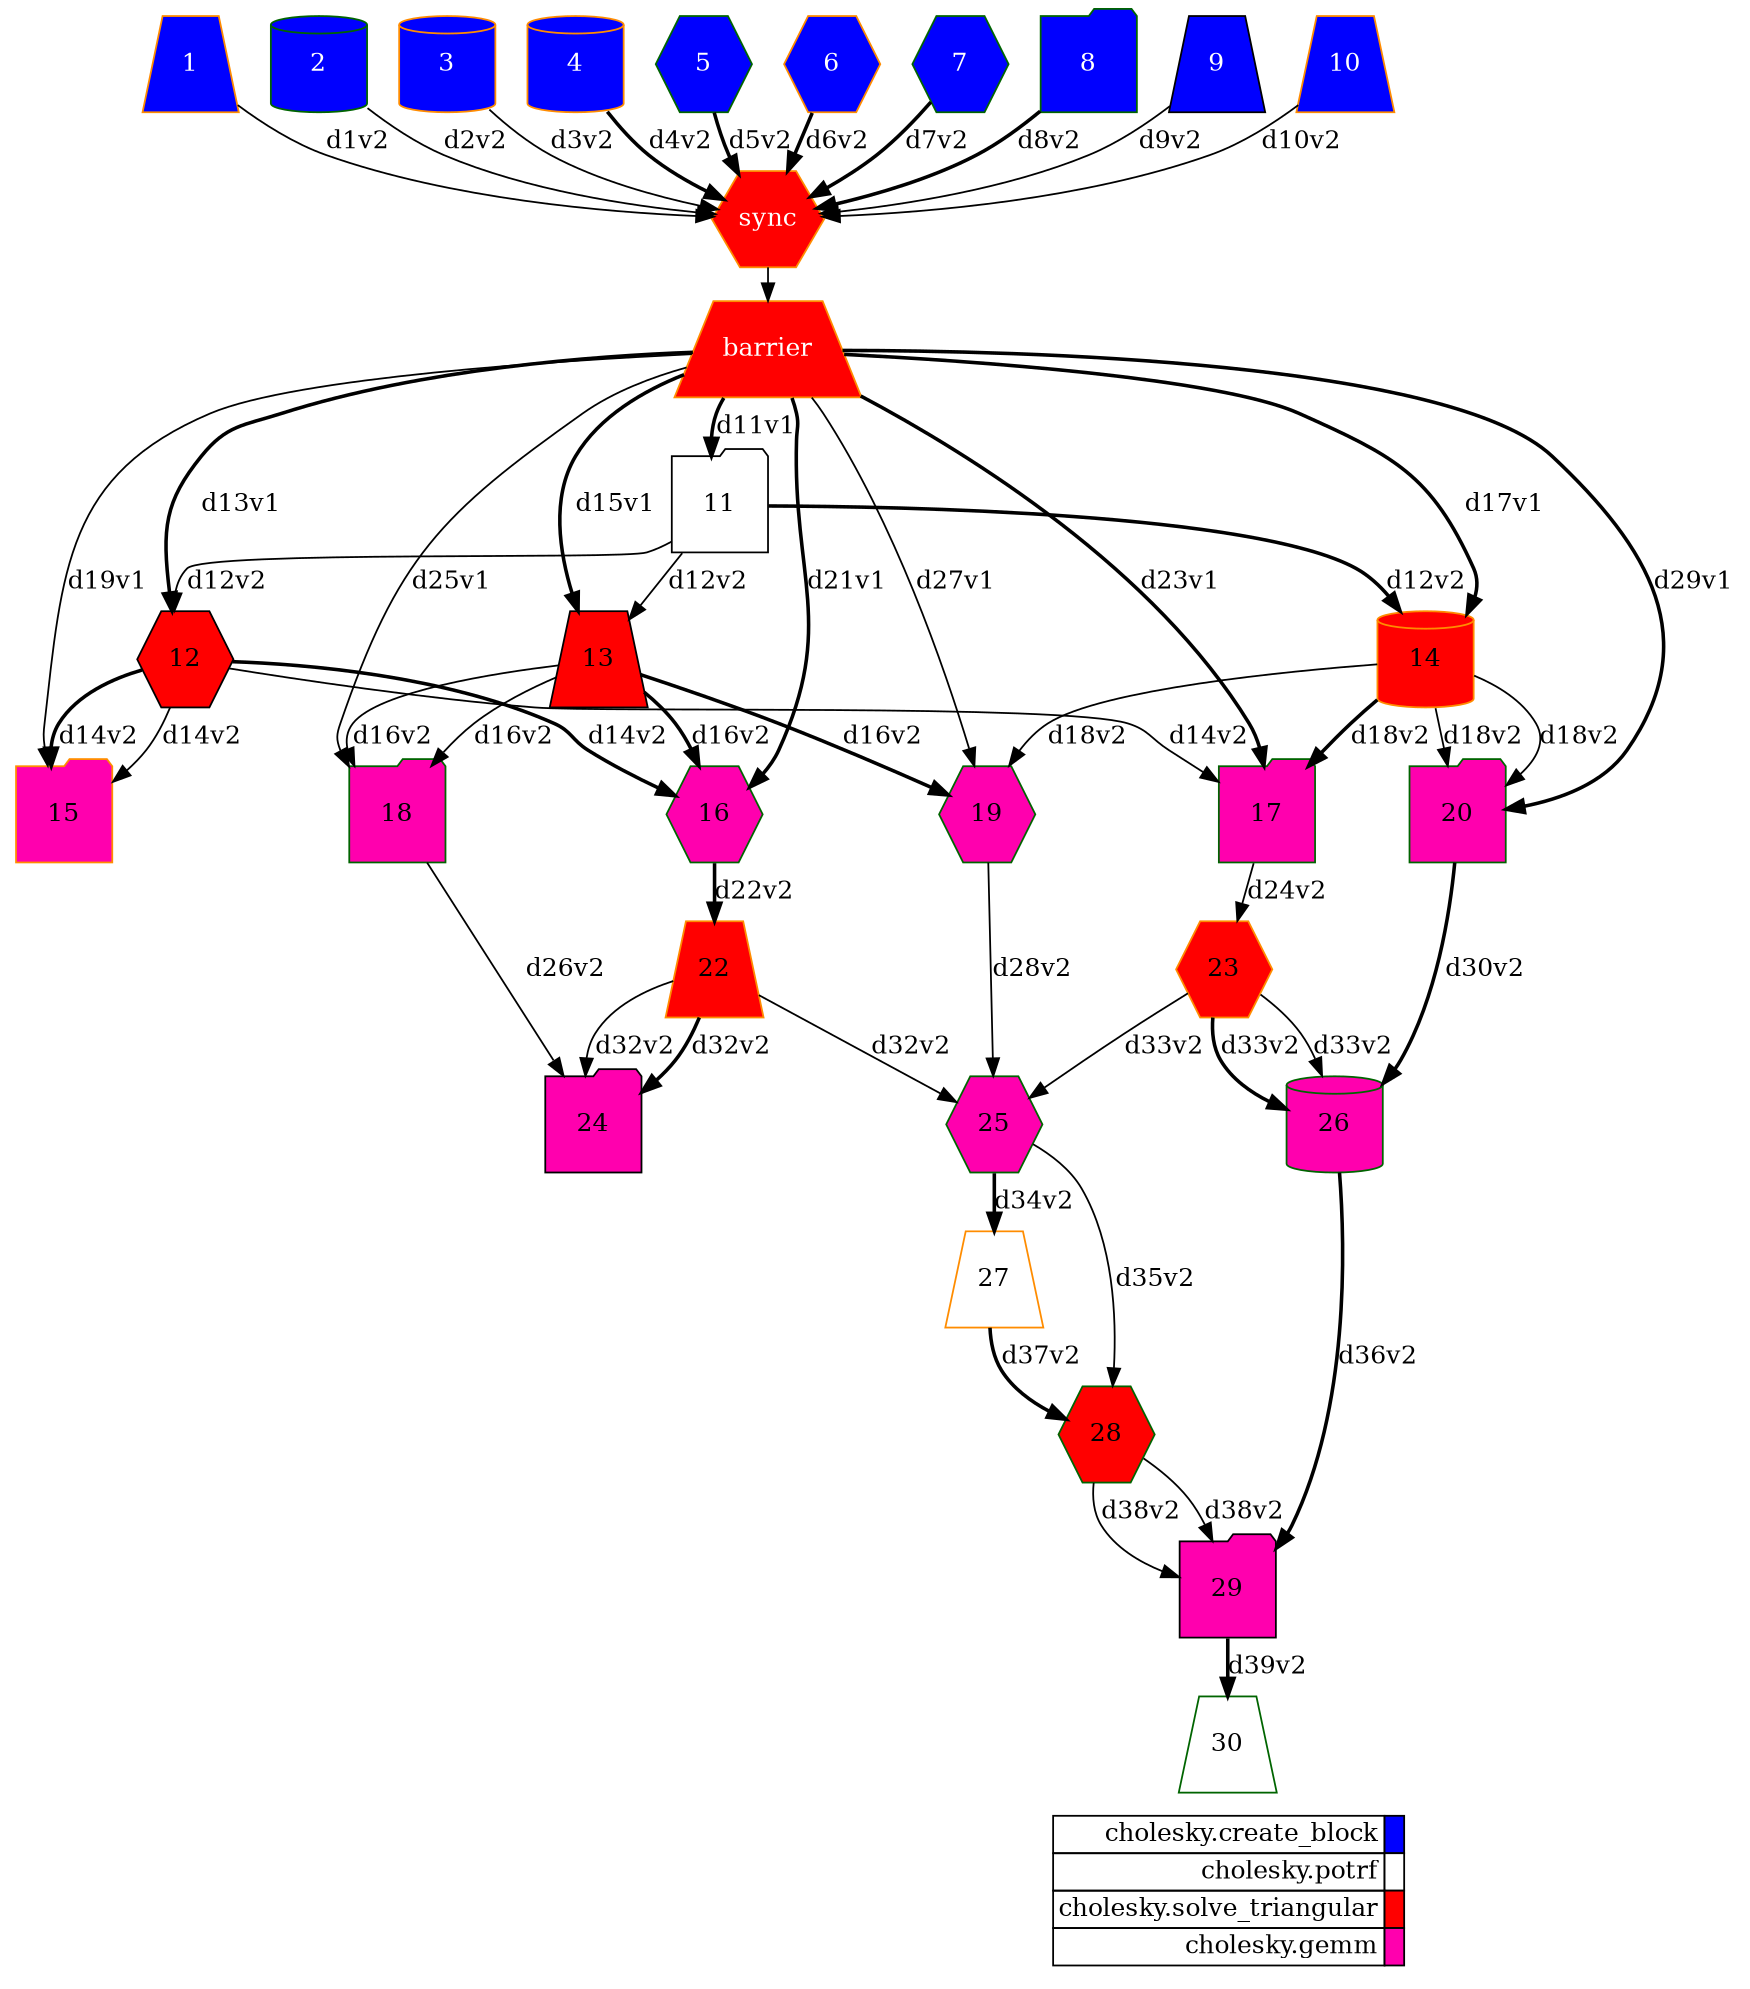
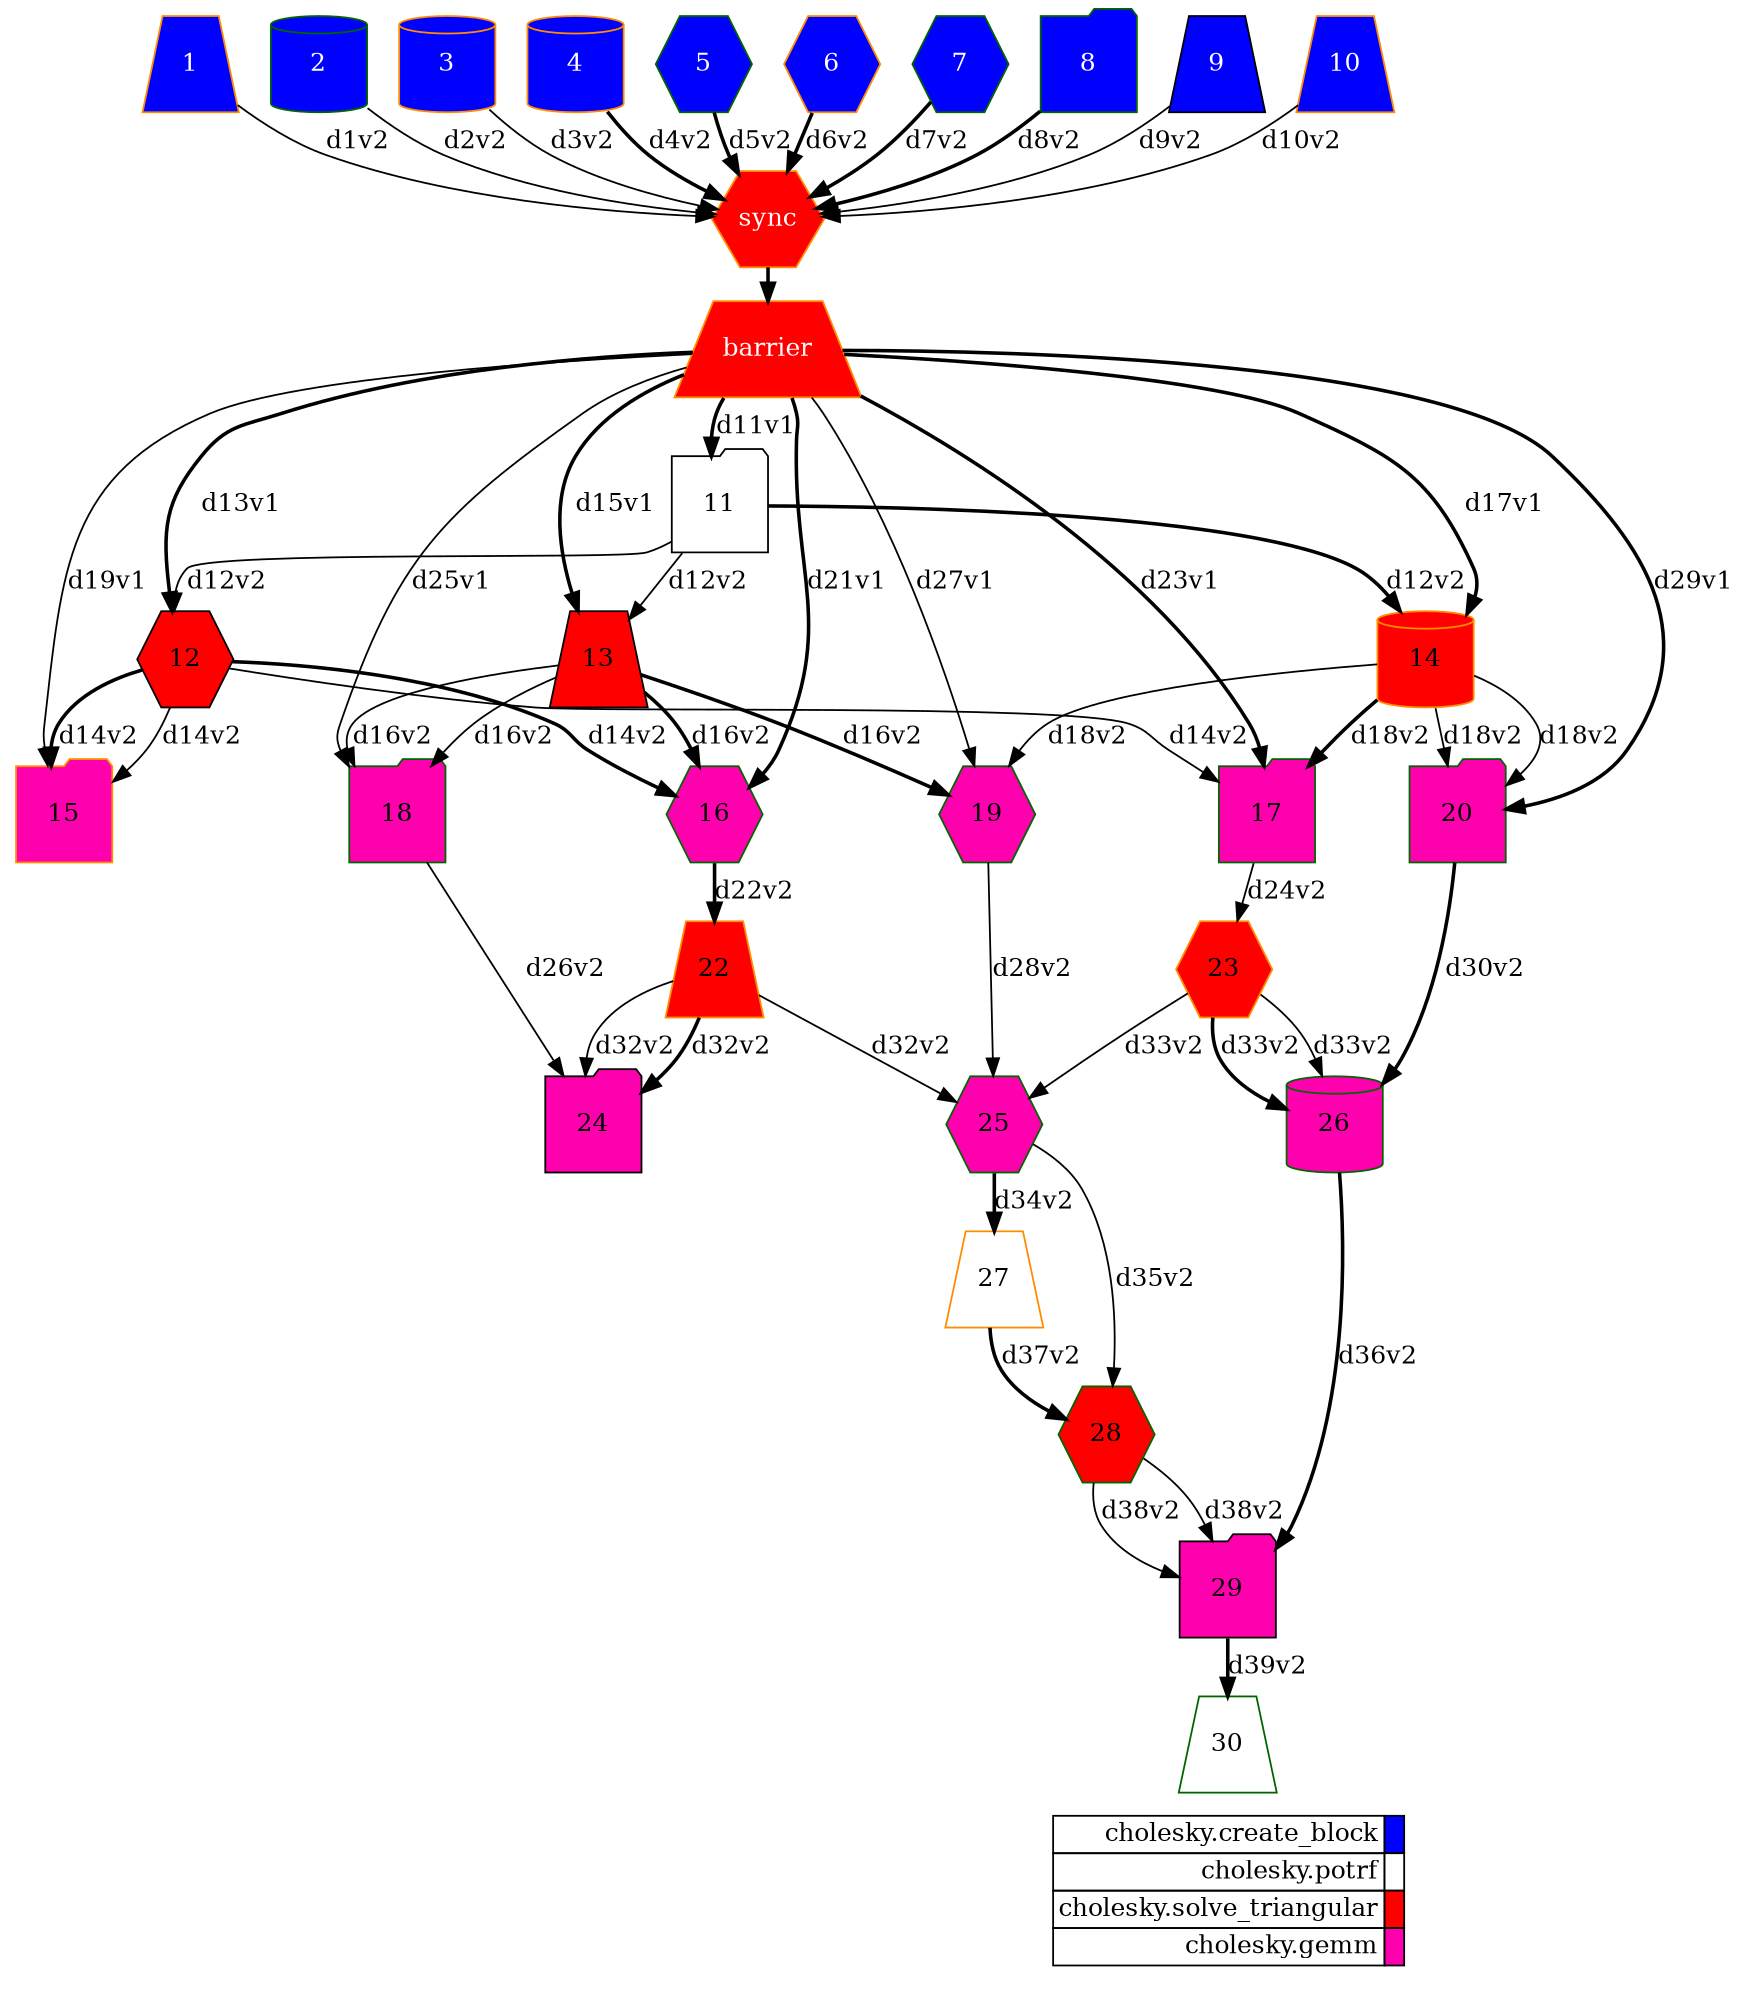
  digraph {
    labeljust=l
    rankdir=TB
    node [color=darkgreen fillcolor="#0000ff" fontcolor="#000000" shape=hexagon style=filled]
    edge [style=solid]
    1 [color=darkorange fontcolor="#ffffff" height=0.75 shape=trapezium]
    n2 [color=darkorange fillcolor="#ff0000" fontcolor="#FFFFFF" height=0.75 label=sync]
    2 [fontcolor="#ffffff" height=0.75 shape=cylinder]
    3 [color=darkorange fontcolor="#ffffff" height=0.75 shape=cylinder]
    4 [color=darkorange fontcolor="#ffffff" height=0.75 shape=cylinder]
    5 [fontcolor="#ffffff" height=0.75]
    6 [color=darkorange fontcolor="#ffffff" height=0.75]
    7 [fontcolor="#ffffff" height=0.75]
    8 [fontcolor="#ffffff" height=0.75 shape=folder]
    9 [color=black fontcolor="#ffffff" height=0.75 shape=trapezium]
    10 [color=darkorange fontcolor="#ffffff" height=0.75 shape=trapezium]
    n12 [color=darkorange fillcolor="#ff0000" fontcolor="#FFFFFF" height=0.75 label=barrier shape=trapezium]
    11 [color=black fillcolor="#ffffff" height=0.75 shape=folder]
    12 [color=black fillcolor="#ff0000" height=0.75]
    13 [color=black fillcolor="#ff0000" height=0.75 shape=trapezium]
    14 [color=darkorange fillcolor="#ff0000" height=0.75 shape=cylinder]
    15 [color=darkorange fillcolor="#ff00ae" height=0.75 shape=folder]
    16 [fillcolor="#ff00ae" height=0.75]
    17 [fillcolor="#ff00ae" height=0.75 shape=folder]
    18 [fillcolor="#ff00ae" height=0.75 shape=folder]
    19 [fillcolor="#ff00ae" height=0.75]
    20 [fillcolor="#ff00ae" height=0.75 shape=folder]
    22 [color=darkorange fillcolor="#ff0000" height=0.75 shape=trapezium]
    23 [color=darkorange fillcolor="#ff0000" height=0.75]
    24 [color=black fillcolor="#ff00ae" height=0.75 shape=folder]
    25 [fillcolor="#ff00ae" height=0.75]
    26 [fillcolor="#ff00ae" height=0.75 shape=cylinder]
    27 [color=darkorange fillcolor="#ffffff" height=0.75 shape=trapezium]
    28 [fillcolor="#ff0000" height=0.75]
    29 [color=black fillcolor="#ff00ae" height=0.75 shape=folder]
    30 [fillcolor="#ffffff" height=0.75 shape=trapezium]
    n32 [height=0.75 label=<       <table border="0" cellpadding="2" cellspacing="0" cellborder="1"> <tr> <td align="right">cholesky.create_block</td> <td bgcolor="#0000ff">&nbsp;</td> </tr> <tr> <td align="right">cholesky.potrf</td> <td bgcolor="#ffffff">&nbsp;</td> </tr> <tr> <td align="right">cholesky.solve_triangular</td> <td bgcolor="#ff0000">&nbsp;</td> </tr> <tr> <td align="right">cholesky.gemm</td> <td bgcolor="#ff00ae">&nbsp;</td> </tr>       </table>     > shape=plaintext color="" fillcolor="" fontcolor="" style=""]
    subgraph sub_1 {
      ranksep=0.20
      1
      n2
      2
      3
      4
      5
      6
      7
      8
      9
      10
      n12
      11
      12
      13
      14
      15
      16
      17
      18
      19
      20
      22
      23
      24
      25
      26
      27
      28
      29
      30
    }
    subgraph sub_2 {
      label=Legend
      rank=sink
      ranksep=0.20
      n32
    }
    1 -> n2 [label=d1v2]
-   n2 -> n12
+   n2 -> n12 [style=bold]
    2 -> n2 [label=d2v2]
    3 -> n2 [label=d3v2]
    4 -> n2 [label=d4v2 style=bold]
    5 -> n2 [label=d5v2 style=bold]
    6 -> n2 [label=d6v2 style=bold]
    7 -> n2 [label=d7v2 style=bold]
    8 -> n2 [label=d8v2 style=bold]
    9 -> n2 [label=d9v2]
    10 -> n2 [label=d10v2]
    n12 -> 11 [label=d11v1 style=bold]
    n12 -> 12 [label=d13v1 style=bold]
    n12 -> 13 [label=d15v1 style=bold]
    n12 -> 14 [label=d17v1 style=bold]
    n12 -> 15 [label=d19v1]
    n12 -> 16 [label=d21v1 style=bold]
    n12 -> 17 [label=d23v1 style=bold]
    n12 -> 18 [label=d25v1]
    n12 -> 19 [label=d27v1]
    n12 -> 20 [label=d29v1 style=bold]
    11 -> 12 [label=d12v2]
    11 -> 13 [label=d12v2]
    11 -> 14 [label=d12v2 style=bold]
    12 -> 15 [label=d14v2]
    12 -> 15 [label=d14v2 style=bold]
    12 -> 16 [label=d14v2 style=bold]
    12 -> 17 [label=d14v2]
    13 -> 16 [label=d16v2 style=bold]
    13 -> 18 [label=d16v2]
    13 -> 18 [label=d16v2]
    13 -> 19 [label=d16v2 style=bold]
    14 -> 17 [label=d18v2 style=bold]
    14 -> 19 [label=d18v2]
    14 -> 20 [label=d18v2]
    14 -> 20 [label=d18v2]
    16 -> 22 [label=d22v2 style=bold]
    17 -> 23 [label=d24v2]
    18 -> 24 [label=d26v2]
    19 -> 25 [label=d28v2]
    20 -> 26 [label=d30v2 style=bold]
    22 -> 24 [label=d32v2]
    22 -> 24 [label=d32v2 style=bold]
    22 -> 25 [label=d32v2]
    23 -> 25 [label=d33v2]
    23 -> 26 [label=d33v2 style=bold]
    23 -> 26 [label=d33v2]
    25 -> 27 [label=d34v2 style=bold]
    25 -> 28 [label=d35v2]
    26 -> 29 [label=d36v2 style=bold]
    27 -> 28 [label=d37v2 style=bold]
    28 -> 29 [label=d38v2]
    28 -> 29 [label=d38v2]
    29 -> 30 [label=d39v2 style=bold]
  }
